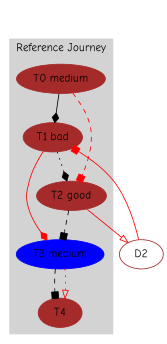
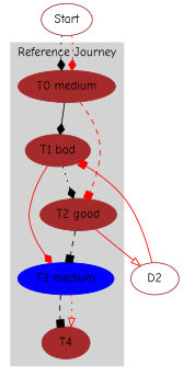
  digraph {
    rankdir=TB
    fontname="Comic Neue"
    node [color=brown style=filled fontname="Comic Neue"]
    edge [style=solid arrowhead=diamond fontname="Comic Neue" color="#FF0000"]
    n1 [label="T0 medium"]
    n2 [label="T1 bad"]
    n3 [color=blue label="T3 medium"]
    T4
    n5 [label="T2 good"]
    D2 [style=""]
+   Start [style=""]
    subgraph cluster_1 {
      color=lightgrey
      label="Reference Journey"
      style=filled
      n1
      n2
      n3
      T4
      n5
    }
    n1 -> n2 [color=""]
    n1 -> n5 [style=dashed arrowhead=box]
    n2 -> n3
    n2 -> n5 [style=dotted color=""]
    n3 -> T4 [style=dashed arrowhead=box color=""]
    n3 -> T4 [style=dotted arrowhead=onormal]
    n5 -> n3 [style=dashed arrowhead=box color=""]
    n5 -> D2 [arrowhead=onormal]
    D2 -> n2 [arrowhead=box]
+   Start -> n1 [style=dotted color=""]
+   Start -> n1 [style=dotted]
  }
